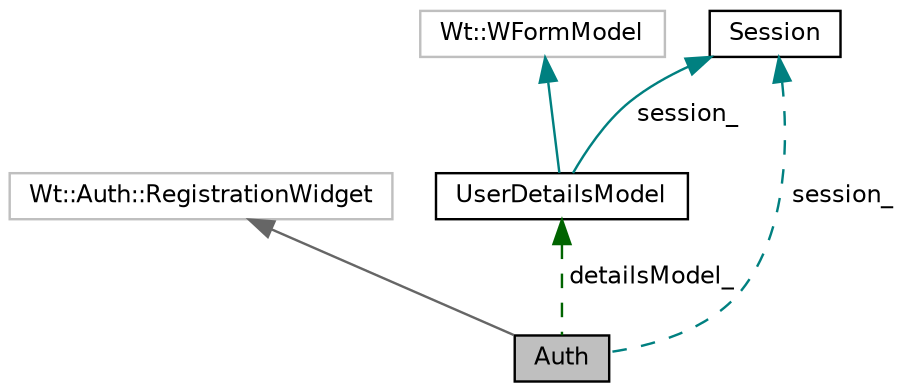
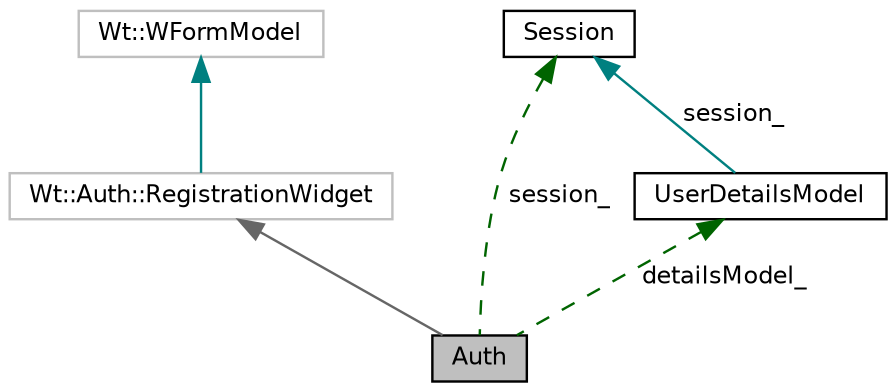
  digraph {
    node [color=black fillcolor=white fontname=Helvetica fontsize=10 shape=record style=filled]
    edge [color=darkgreen dir=back fontname=Helvetica fontsize=10 labelfontname=Helvetica labelfontsize=10 style=solid]
    n1 [fillcolor=grey75 fontcolor=black height=0.2 label=Auth width=0.4]
    n2 [color=grey75 height=0.2 label="Wt::Auth::RegistrationWidget" width=0.4]
    n3 [height=0.2 label=UserDetailsModel width=0.4]
    n4 [color=grey75 height=0.2 label="Wt::WFormModel" width=0.4]
    n5 [height=0.2 label=Session width=0.4]
    n2 -> n1 [color=gray40]
    n3 -> n1 [label=" detailsModel_" style=dashed]
-   n4 -> n3 [color=teal]
-   n5 -> n1 [color=teal label=" session_" style=dashed]
+   n4 -> n2 [color=teal]
+   n5 -> n1 [label=" session_" style=dashed]
    n5 -> n3 [color=teal label=" session_"]
  }
